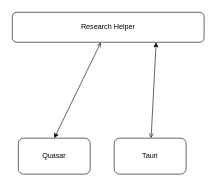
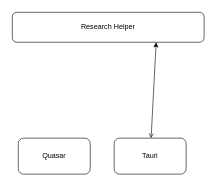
  <mxCell id="0" />
  <mxCell id="1" parent="0" />
- <mxCell id="2" style="edgeStyle=none;html=1;entryX=0.5;entryY=0;entryDx=0;entryDy=0;startArrow=open;startFill=0;" edge="1" parent="1" source="3" target="4"><mxGeometry relative="1" as="geometry" /></mxCell>
  <mxCell id="3" value="Research Helper" style="rounded=1;whiteSpace=wrap;html=1;" vertex="1" parent="1"><mxGeometry x="20" y="20" width="320" height="50" as="geometry" /></mxCell>
  <mxCell id="4" value="Quasar" style="rounded=1;whiteSpace=wrap;html=1;" vertex="1" parent="1"><mxGeometry x="30" y="230" width="120" height="60" as="geometry" /></mxCell>
  <mxCell id="5" style="html=1;entryX=0.75;entryY=1;entryDx=0;entryDy=0;strokeColor=default;startArrow=open;startFill=0;" edge="1" parent="1" source="6" target="3"><mxGeometry relative="1" as="geometry" /></mxCell>
  <mxCell id="6" value="Tauri" style="rounded=1;whiteSpace=wrap;html=1;" vertex="1" parent="1"><mxGeometry x="190" y="230" width="120" height="60" as="geometry" /></mxCell>
